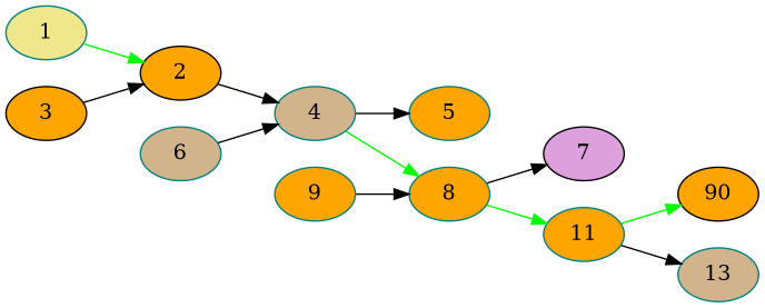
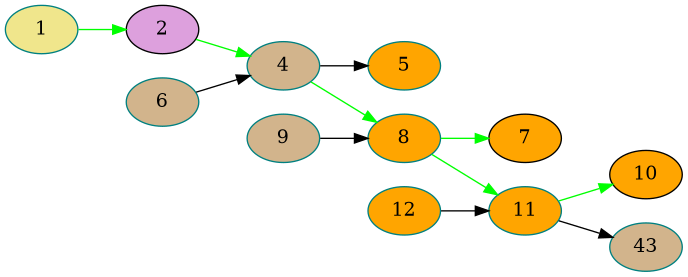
  digraph {
    rankdir=LR
    node [color=teal fillcolor=orange style=filled]
    edge [color=black]
    n1 [fillcolor=khaki label=1]
-   n2 [color=black label=2]
+   n2 [color=black fillcolor=plum label=2]
    n3 [fillcolor=tan label=4]
    n4 [label=5]
    n5 [label=8]
-   n6 [color=black label=3]
-   n7 [color=black fillcolor=plum label=7]
+   n7 [color=black label=7]
    n8 [label=11]
    n9 [fillcolor=tan label=6]
-   n10 [color=black label=90]
-   n11 [fillcolor=tan label=13]
-   n12 [label=9]
+   n10 [color=black label=10]
+   n11 [fillcolor=tan label=43]
+   n12 [fillcolor=tan label=9]
+   n13 [label=12]
    n1 -> n2 [color=green]
-   n2 -> n3
+   n2 -> n3 [color=green]
    n3 -> n4
    n3 -> n5 [color=green]
-   n5 -> n7
+   n5 -> n7 [color=green]
    n5 -> n8 [color=green]
-   n6 -> n2
    n8 -> n10 [color=green]
    n8 -> n11
    n9 -> n3
    n12 -> n5
+   n13 -> n8
  }
